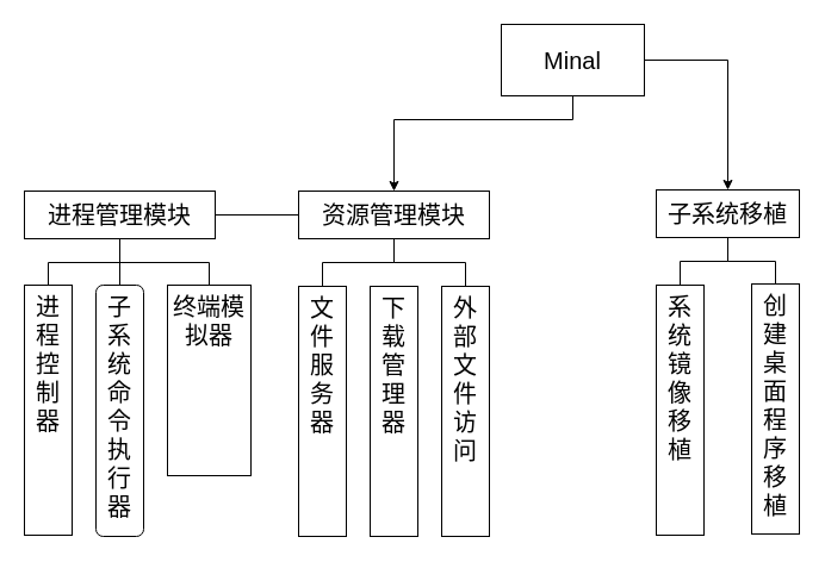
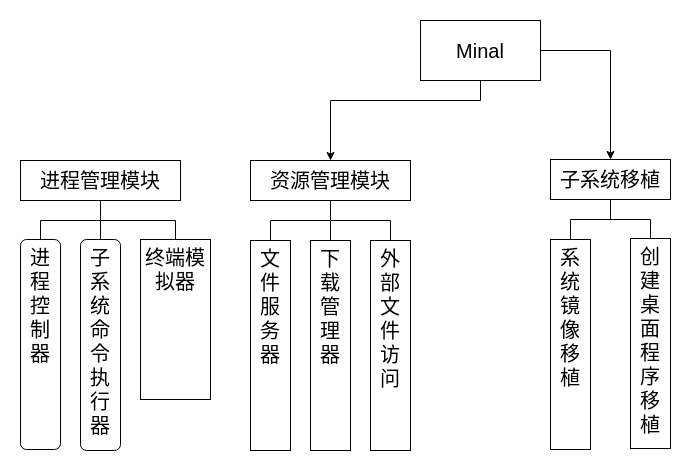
  <mxCell id="0" />
  <mxCell id="1" parent="0" />
  <mxCell id="2" style="edgeStyle=orthogonalEdgeStyle;rounded=0;orthogonalLoop=1;jettySize=auto;html=1;" edge="1" parent="1" source="4" target="12"><mxGeometry relative="1" as="geometry"><Array as="points"><mxPoint x="480" y="100" /><mxPoint x="330" y="100" /></Array></mxGeometry></mxCell>
  <mxCell id="3" style="edgeStyle=orthogonalEdgeStyle;rounded=0;orthogonalLoop=1;jettySize=auto;html=1;" edge="1" parent="1" source="4" target="15"><mxGeometry relative="1" as="geometry" /></mxCell>
  <mxCell id="4" value="Minal" style="rounded=0;whiteSpace=wrap;html=1;fontSize=20;" parent="1" vertex="1"><mxGeometry x="420" y="20" width="120" height="60" as="geometry" /></mxCell>
  <mxCell id="5" style="edgeStyle=orthogonalEdgeStyle;rounded=0;orthogonalLoop=1;jettySize=auto;html=1;entryX=0.5;entryY=0;entryDx=0;entryDy=0;endArrow=none;endFill=0;fontSize=20;" parent="1" source="8" target="16" edge="1"><mxGeometry relative="1" as="geometry" /></mxCell>
  <mxCell id="6" style="edgeStyle=orthogonalEdgeStyle;rounded=0;orthogonalLoop=1;jettySize=auto;html=1;entryX=0.5;entryY=0;entryDx=0;entryDy=0;endArrow=none;endFill=0;fontSize=20;" parent="1" source="8" target="17" edge="1"><mxGeometry relative="1" as="geometry" /></mxCell>
  <mxCell id="7" style="edgeStyle=orthogonalEdgeStyle;rounded=0;orthogonalLoop=1;jettySize=auto;html=1;entryX=0.5;entryY=0;entryDx=0;entryDy=0;endArrow=none;endFill=0;fontSize=20;" parent="1" source="8" target="18" edge="1"><mxGeometry relative="1" as="geometry" /></mxCell>
  <mxCell id="8" value="进程管理模块" style="rounded=0;whiteSpace=wrap;html=1;fontSize=20;" parent="1" vertex="1"><mxGeometry x="20" y="160" width="160" height="40" as="geometry" /></mxCell>
  <mxCell id="9" style="edgeStyle=orthogonalEdgeStyle;rounded=0;orthogonalLoop=1;jettySize=auto;html=1;entryX=0.5;entryY=0;entryDx=0;entryDy=0;endArrow=none;endFill=0;fontSize=20;" parent="1" source="12" target="21" edge="1"><mxGeometry relative="1" as="geometry" /></mxCell>
- <mxCell id="10" style="edgeStyle=orthogonalEdgeStyle;rounded=0;orthogonalLoop=1;jettySize=auto;html=1;endArrow=none;endFill=0;fontSize=20;" parent="1" source="12" target="8" edge="1"><mxGeometry relative="1" as="geometry" /></mxCell>
+ <mxCell id="10" style="edgeStyle=orthogonalEdgeStyle;rounded=0;orthogonalLoop=1;jettySize=auto;html=1;entryX=0.5;entryY=0;entryDx=0;entryDy=0;endArrow=none;endFill=0;fontSize=20;" parent="1" source="12" target="20" edge="1"><mxGeometry relative="1" as="geometry" /></mxCell>
  <mxCell id="11" style="edgeStyle=orthogonalEdgeStyle;rounded=0;orthogonalLoop=1;jettySize=auto;html=1;endArrow=none;endFill=0;fontSize=20;" parent="1" source="12" target="19" edge="1"><mxGeometry relative="1" as="geometry" /></mxCell>
  <mxCell id="12" value="资源管理模块" style="rounded=0;whiteSpace=wrap;html=1;fontSize=20;" parent="1" vertex="1"><mxGeometry x="250" y="160" width="160" height="40" as="geometry" /></mxCell>
  <mxCell id="13" style="edgeStyle=orthogonalEdgeStyle;rounded=0;orthogonalLoop=1;jettySize=auto;html=1;endArrow=none;endFill=0;fontSize=20;" parent="1" source="15" target="23" edge="1"><mxGeometry relative="1" as="geometry" /></mxCell>
  <mxCell id="14" style="edgeStyle=orthogonalEdgeStyle;rounded=0;orthogonalLoop=1;jettySize=auto;html=1;entryX=0.5;entryY=0;entryDx=0;entryDy=0;endArrow=none;endFill=0;fontSize=20;" parent="1" source="15" target="22" edge="1"><mxGeometry relative="1" as="geometry" /></mxCell>
  <mxCell id="15" value="子系统移植" style="rounded=0;whiteSpace=wrap;html=1;fontSize=20;" parent="1" vertex="1"><mxGeometry x="550" y="159" width="120" height="40" as="geometry" /></mxCell>
- <mxCell id="16" value="进&lt;br&gt;程&lt;br&gt;控&lt;br&gt;制&lt;br&gt;器" style="rounded=0;whiteSpace=wrap;html=1;fontSize=20;verticalAlign=top;" parent="1" vertex="1"><mxGeometry x="20" y="239" width="40" height="210" as="geometry" /></mxCell>
+ <mxCell id="16" value="进&lt;br&gt;程&lt;br&gt;控&lt;br&gt;制&lt;br&gt;器" style="whiteSpace=wrap;html=1;fontSize=20;verticalAlign=top;rounded=1;" parent="1" vertex="1"><mxGeometry x="20" y="239" width="40" height="210" as="geometry" /></mxCell>
  <mxCell id="17" value="子系统命令执行器" style="whiteSpace=wrap;html=1;fontSize=20;verticalAlign=top;rounded=1;" parent="1" vertex="1"><mxGeometry x="80" y="239" width="40" height="211" as="geometry" /></mxCell>
  <mxCell id="18" value="终端模拟器" style="rounded=0;whiteSpace=wrap;html=1;fontSize=20;verticalAlign=top;" parent="1" vertex="1"><mxGeometry x="140" y="239" width="70" height="160" as="geometry" /></mxCell>
  <mxCell id="19" value="外部文件访问" style="rounded=0;whiteSpace=wrap;html=1;fontSize=20;verticalAlign=top;" parent="1" vertex="1"><mxGeometry x="370" y="240" width="40" height="210" as="geometry" /></mxCell>
  <mxCell id="20" value="下载管理器" style="rounded=0;whiteSpace=wrap;html=1;fontSize=20;verticalAlign=top;" parent="1" vertex="1"><mxGeometry x="310" y="240" width="40" height="210" as="geometry" /></mxCell>
  <mxCell id="21" value="文件服务器" style="rounded=0;whiteSpace=wrap;html=1;fontSize=20;verticalAlign=top;" parent="1" vertex="1"><mxGeometry x="250" y="240" width="40" height="210" as="geometry" /></mxCell>
  <mxCell id="22" value="创建桌面程序移植" style="rounded=0;whiteSpace=wrap;html=1;fontSize=20;verticalAlign=top;" parent="1" vertex="1"><mxGeometry x="630" y="238" width="40" height="210" as="geometry" /></mxCell>
  <mxCell id="23" value="系统镜像移植" style="rounded=0;whiteSpace=wrap;html=1;fontSize=20;verticalAlign=top;" parent="1" vertex="1"><mxGeometry x="550" y="239" width="40" height="210" as="geometry" /></mxCell>
